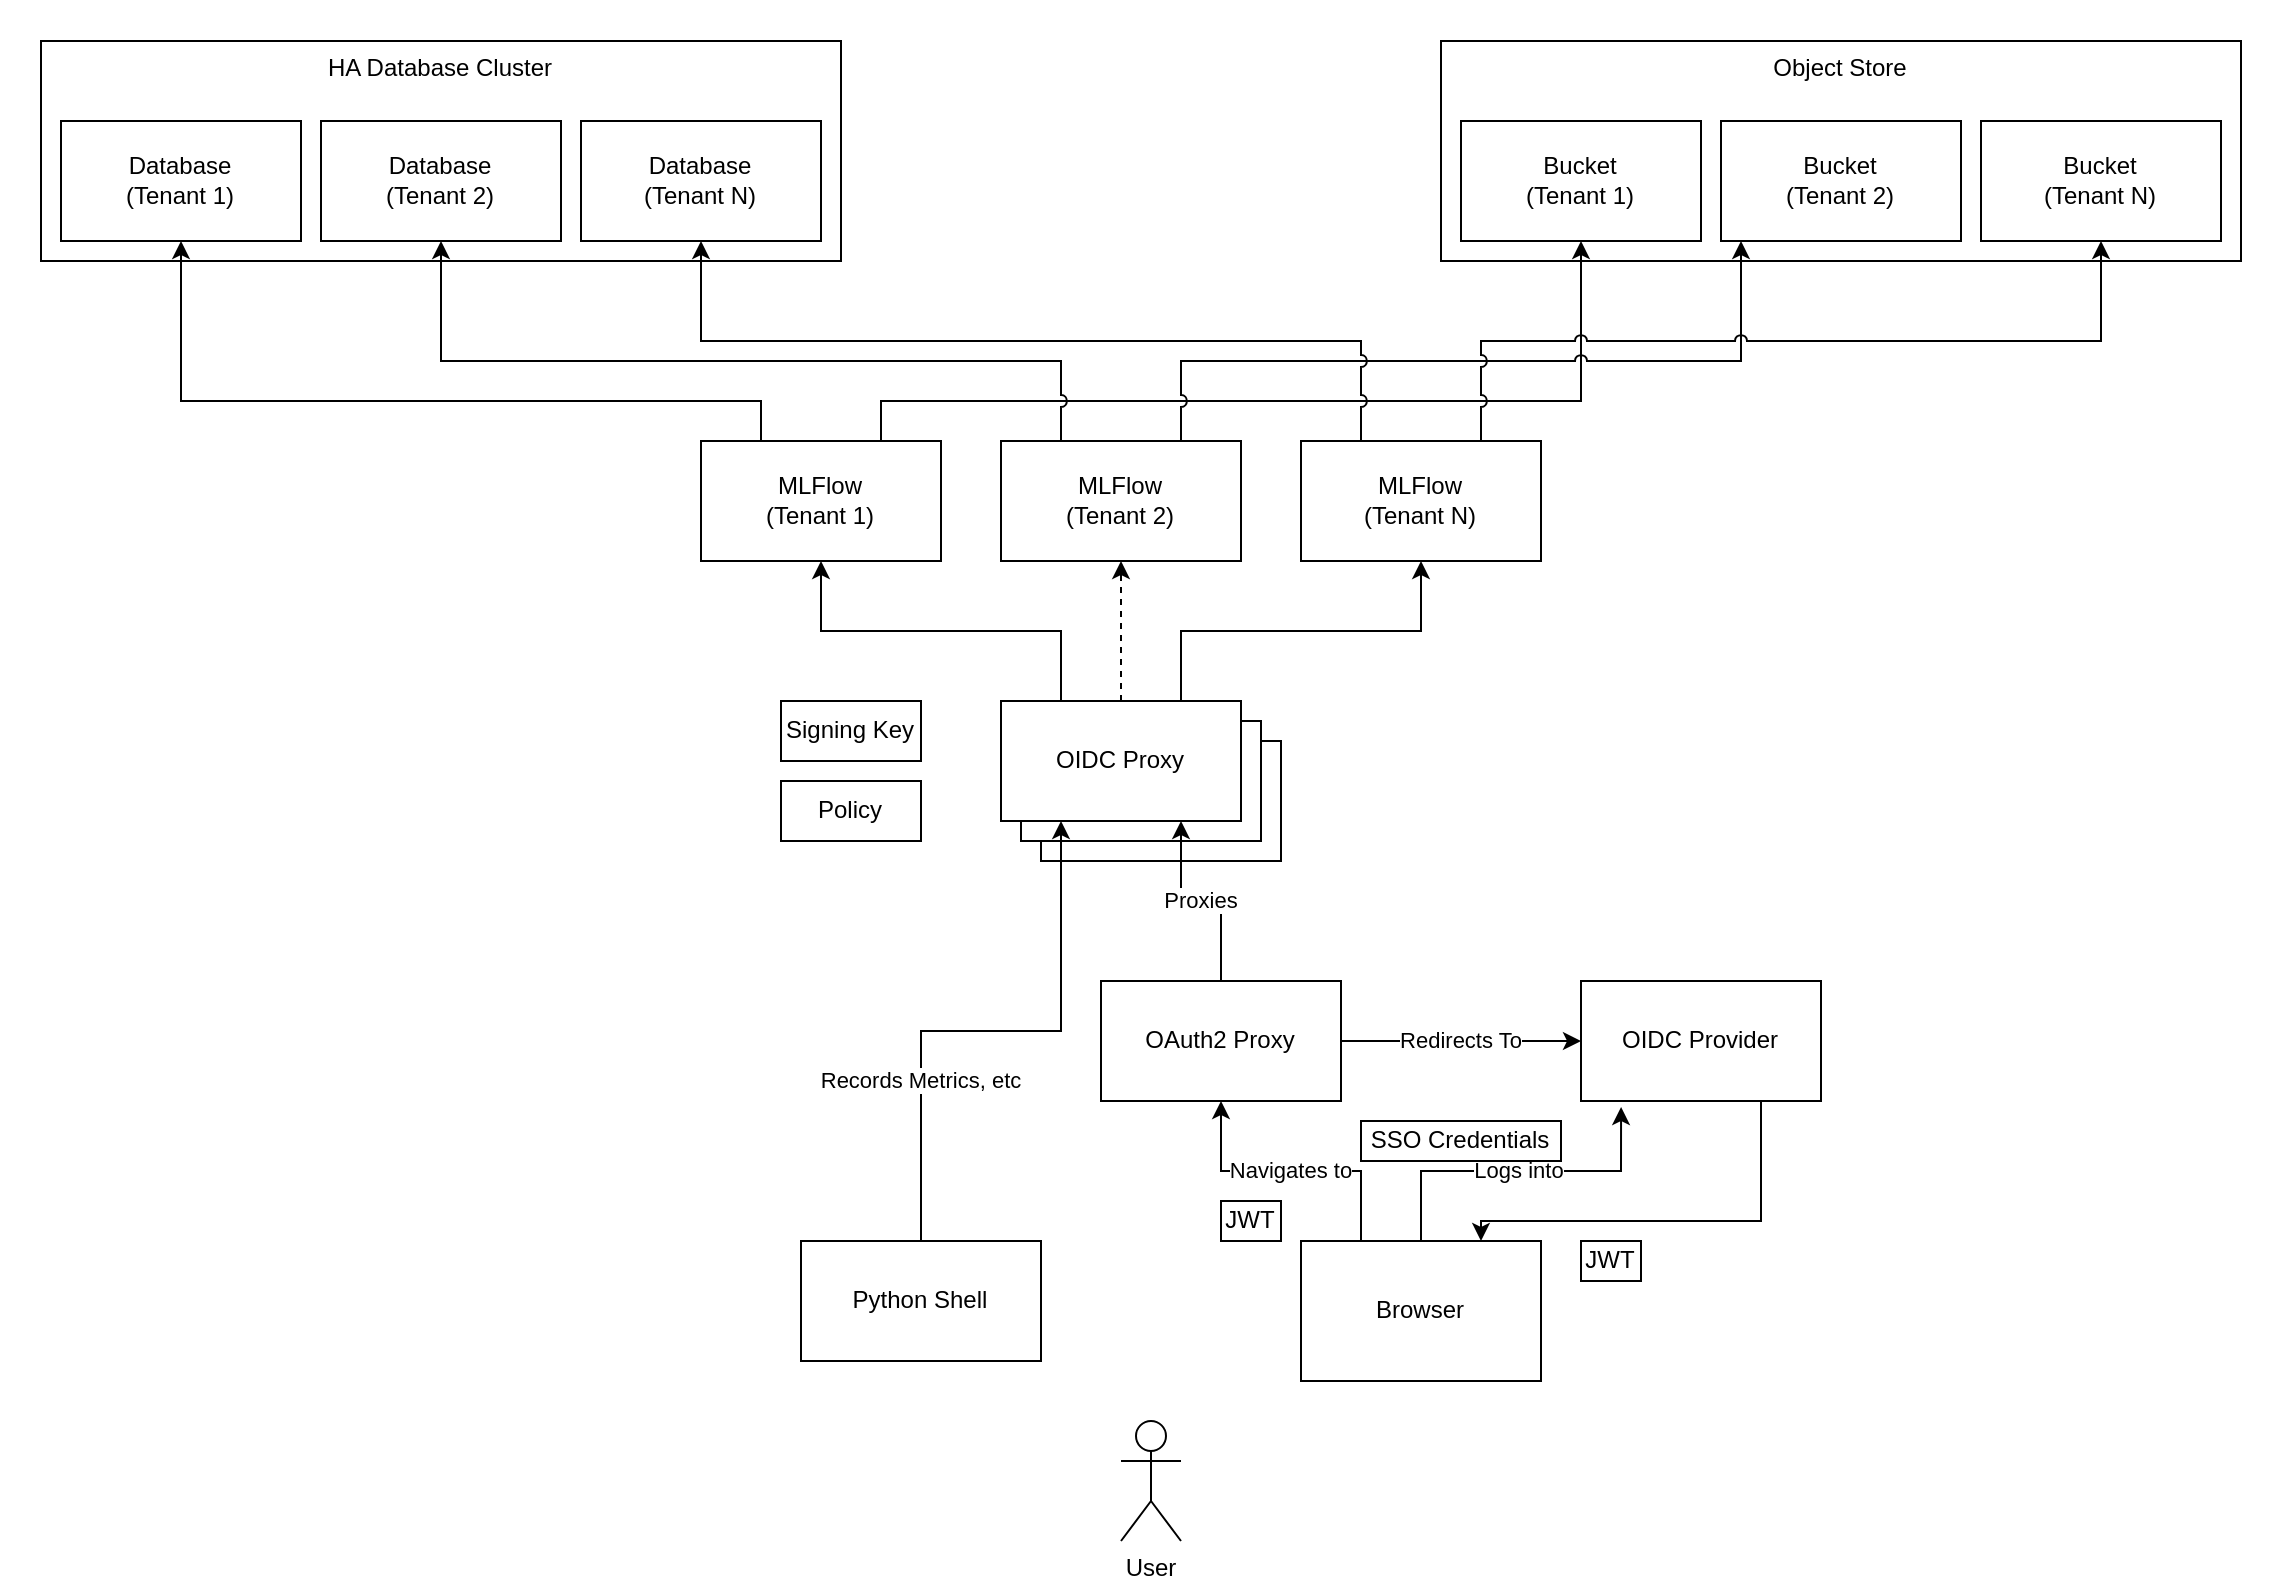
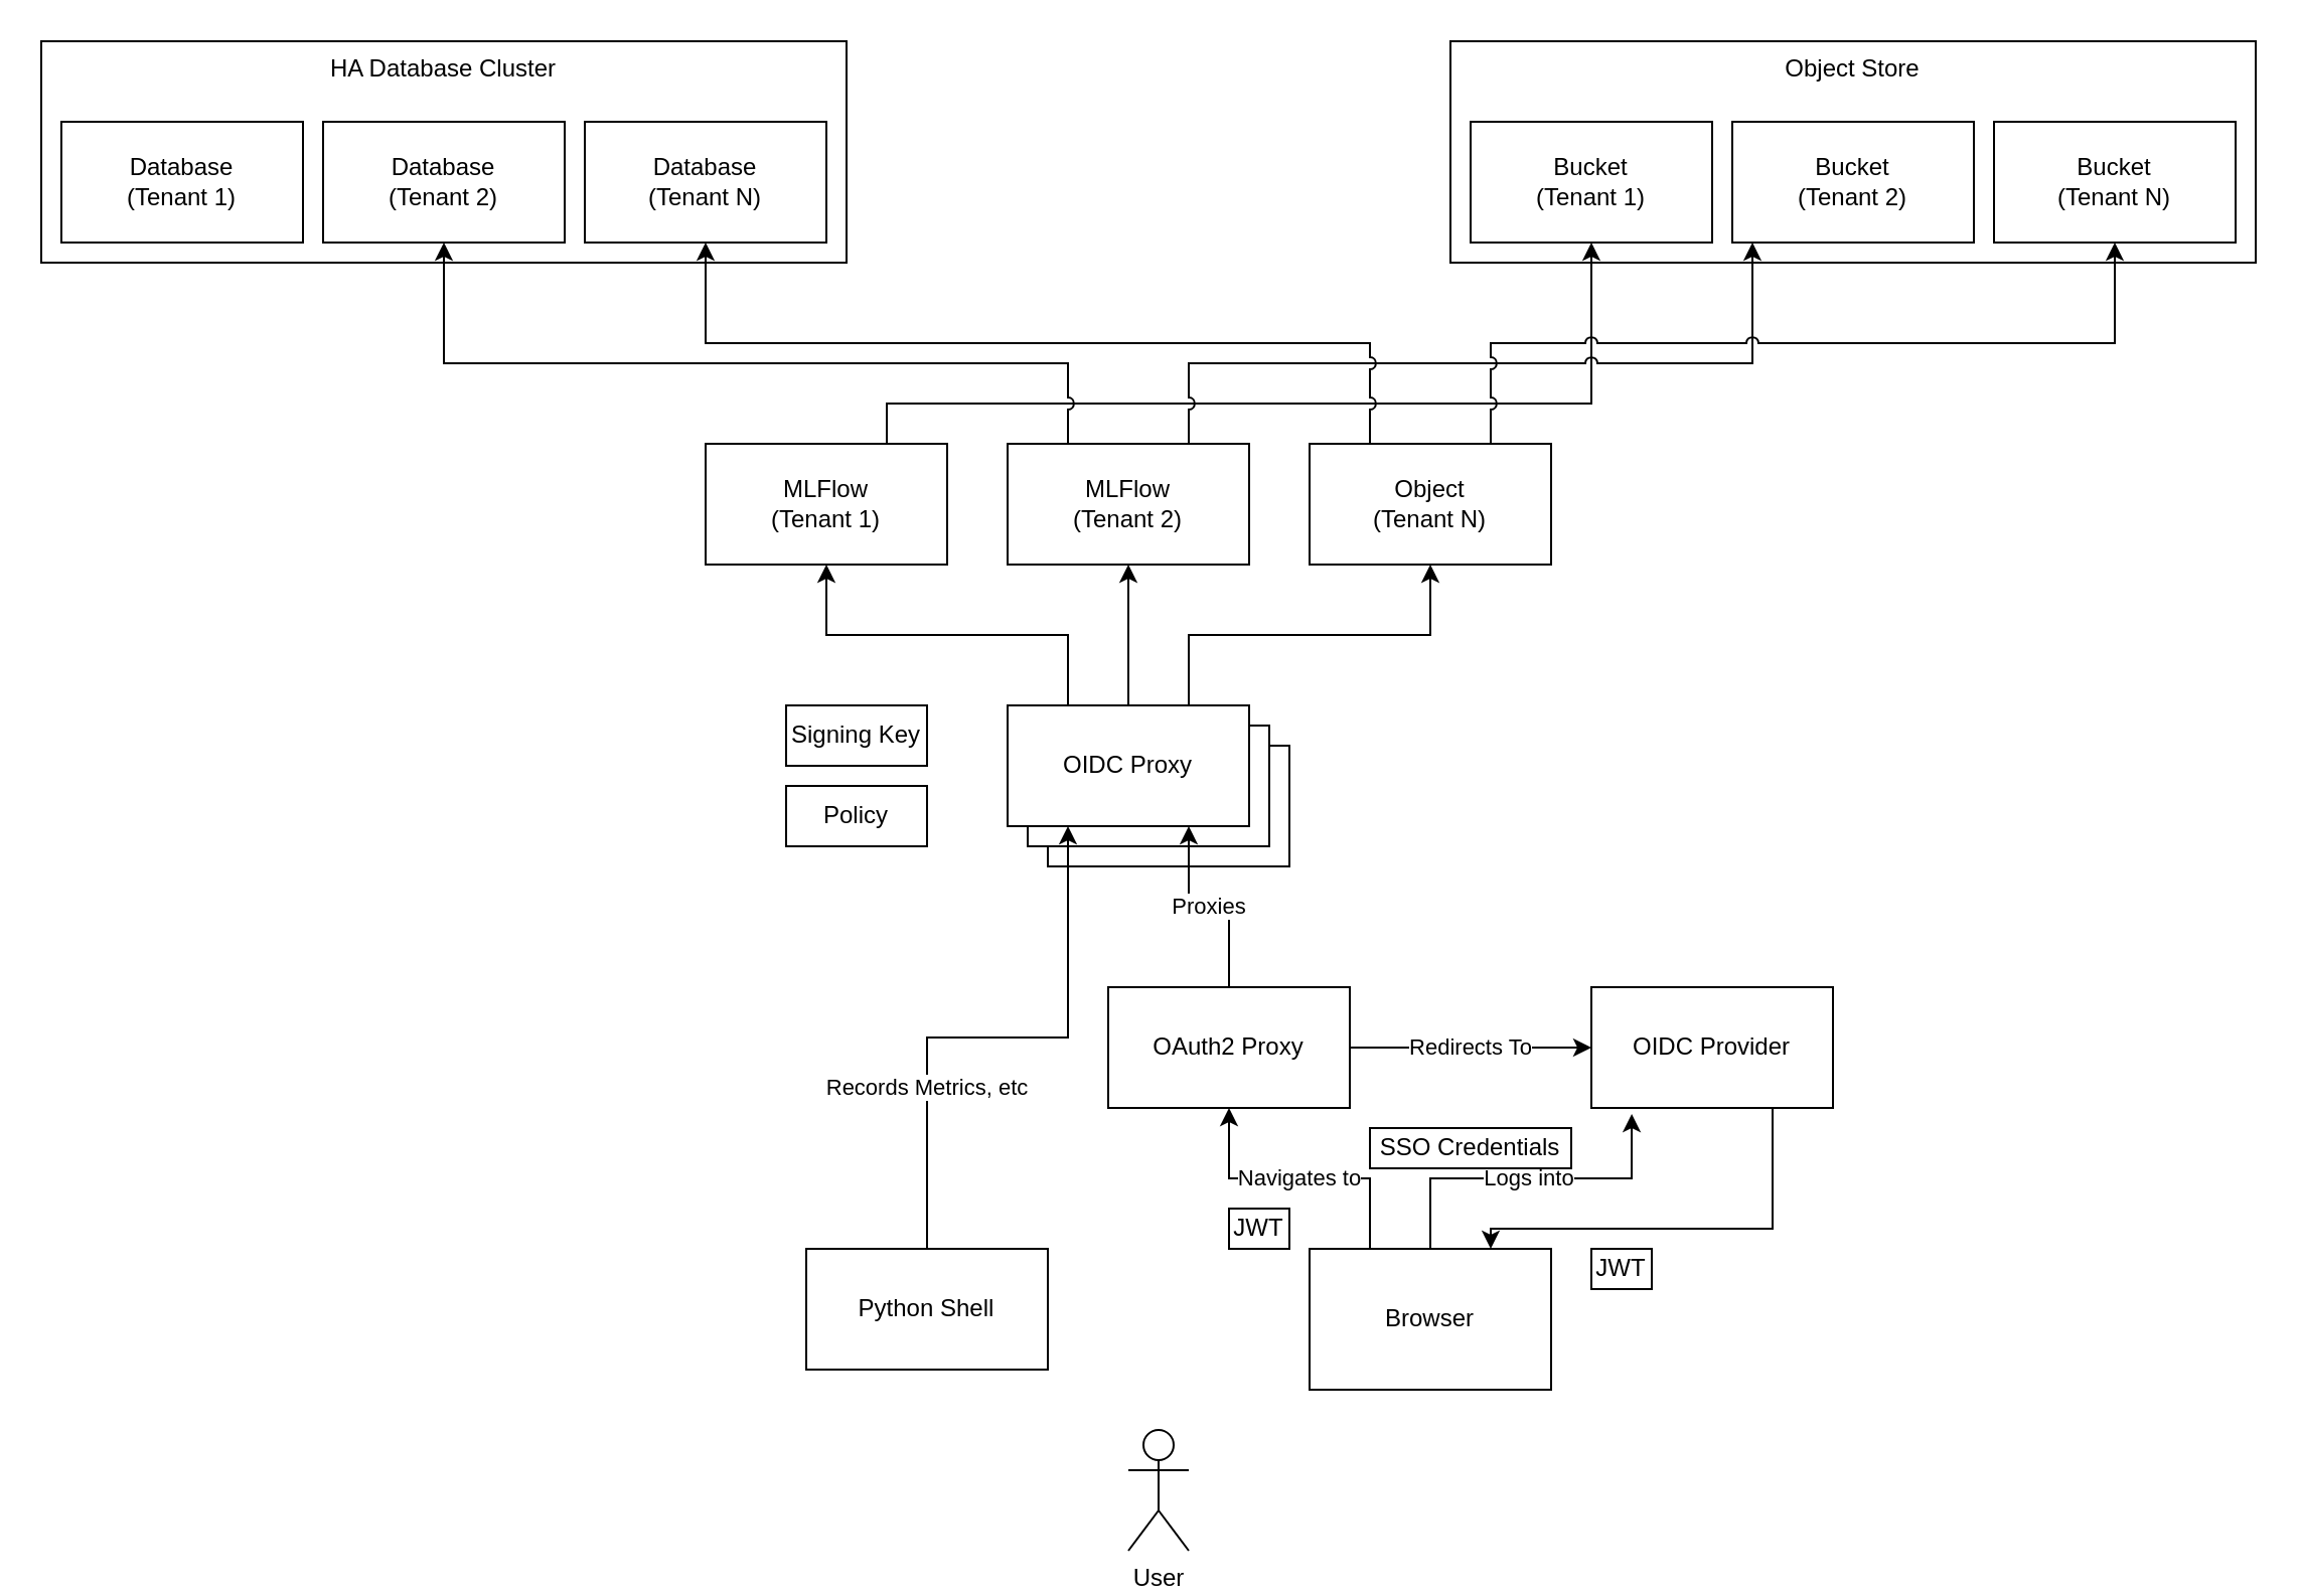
  <mxCell id="0" />
  <mxCell id="1" parent="0" />
  <mxCell id="2" value="Object Store" style="rounded=0;whiteSpace=wrap;html=1;verticalAlign=top;" vertex="1" parent="1"><mxGeometry x="720" y="20" width="400" height="110" as="geometry" /></mxCell>
  <mxCell id="3" value="HA Database Cluster" style="rounded=0;whiteSpace=wrap;html=1;verticalAlign=top;" vertex="1" parent="1"><mxGeometry x="20" y="20" width="400" height="110" as="geometry" /></mxCell>
  <mxCell id="4" value="" style="rounded=0;whiteSpace=wrap;html=1;fontStyle=1" vertex="1" parent="1"><mxGeometry x="520" y="370" width="120" height="60" as="geometry" /></mxCell>
  <mxCell id="5" value="" style="rounded=0;whiteSpace=wrap;html=1;" vertex="1" parent="1"><mxGeometry x="510" y="360" width="120" height="60" as="geometry" /></mxCell>
  <mxCell id="6" style="edgeStyle=orthogonalEdgeStyle;rounded=0;orthogonalLoop=1;jettySize=auto;html=1;exitX=0.25;exitY=0;exitDx=0;exitDy=0;" edge="1" parent="1" source="9" target="14"><mxGeometry relative="1" as="geometry" /></mxCell>
- <mxCell id="7" style="edgeStyle=orthogonalEdgeStyle;rounded=0;orthogonalLoop=1;jettySize=auto;html=1;exitX=0.5;exitY=0;exitDx=0;exitDy=0;entryX=0.5;entryY=1;entryDx=0;entryDy=0;dashed=1;" edge="1" parent="1" source="9" target="17"><mxGeometry relative="1" as="geometry" /></mxCell>
+ <mxCell id="7" style="edgeStyle=orthogonalEdgeStyle;rounded=0;orthogonalLoop=1;jettySize=auto;html=1;exitX=0.5;exitY=0;exitDx=0;exitDy=0;entryX=0.5;entryY=1;entryDx=0;entryDy=0;" edge="1" parent="1" source="9" target="17"><mxGeometry relative="1" as="geometry" /></mxCell>
  <mxCell id="8" style="edgeStyle=orthogonalEdgeStyle;rounded=0;orthogonalLoop=1;jettySize=auto;html=1;exitX=0.75;exitY=0;exitDx=0;exitDy=0;entryX=0.5;entryY=1;entryDx=0;entryDy=0;" edge="1" parent="1" source="9" target="20"><mxGeometry relative="1" as="geometry" /></mxCell>
  <mxCell id="9" value="OIDC Proxy" style="rounded=0;whiteSpace=wrap;html=1;" vertex="1" parent="1"><mxGeometry x="500" y="350" width="120" height="60" as="geometry" /></mxCell>
  <mxCell id="10" style="edgeStyle=orthogonalEdgeStyle;rounded=0;orthogonalLoop=1;jettySize=auto;html=1;exitX=0.75;exitY=1;exitDx=0;exitDy=0;entryX=0.75;entryY=0;entryDx=0;entryDy=0;" edge="1" parent="1" source="11" target="30"><mxGeometry relative="1" as="geometry"><Array as="points"><mxPoint x="880" y="610" /><mxPoint x="740" y="610" /></Array></mxGeometry></mxCell>
  <mxCell id="11" value="OIDC Provider" style="rounded=0;whiteSpace=wrap;html=1;" vertex="1" parent="1"><mxGeometry x="790" y="490" width="120" height="60" as="geometry" /></mxCell>
- <mxCell id="12" style="edgeStyle=orthogonalEdgeStyle;rounded=0;orthogonalLoop=1;jettySize=auto;html=1;exitX=0.25;exitY=0;exitDx=0;exitDy=0;jumpStyle=arc;entryX=0.5;entryY=1;entryDx=0;entryDy=0;" edge="1" parent="1" source="14" target="21"><mxGeometry relative="1" as="geometry"><Array as="points"><mxPoint x="380" y="200" /><mxPoint x="90" y="200" /></Array></mxGeometry></mxCell>
  <mxCell id="13" style="edgeStyle=orthogonalEdgeStyle;rounded=0;orthogonalLoop=1;jettySize=auto;html=1;exitX=0.75;exitY=0;exitDx=0;exitDy=0;jumpStyle=arc;entryX=0.5;entryY=1;entryDx=0;entryDy=0;" edge="1" parent="1" source="14" target="24"><mxGeometry relative="1" as="geometry"><mxPoint x="790" y="110" as="targetPoint" /><Array as="points"><mxPoint x="440" y="200" /><mxPoint x="790" y="200" /></Array></mxGeometry></mxCell>
  <mxCell id="14" value="MLFlow&lt;br&gt;(Tenant 1)" style="rounded=0;whiteSpace=wrap;html=1;" vertex="1" parent="1"><mxGeometry x="350" y="220" width="120" height="60" as="geometry" /></mxCell>
  <mxCell id="15" style="edgeStyle=orthogonalEdgeStyle;rounded=0;orthogonalLoop=1;jettySize=auto;html=1;exitX=0.25;exitY=0;exitDx=0;exitDy=0;jumpStyle=arc;entryX=0.5;entryY=1;entryDx=0;entryDy=0;" edge="1" parent="1" source="17" target="22"><mxGeometry relative="1" as="geometry"><Array as="points"><mxPoint x="530" y="180" /><mxPoint x="220" y="180" /></Array></mxGeometry></mxCell>
  <mxCell id="16" style="edgeStyle=orthogonalEdgeStyle;rounded=0;orthogonalLoop=1;jettySize=auto;html=1;exitX=0.75;exitY=0;exitDx=0;exitDy=0;jumpStyle=arc;" edge="1" parent="1" source="17" target="25"><mxGeometry relative="1" as="geometry"><Array as="points"><mxPoint x="590" y="180" /><mxPoint x="870" y="180" /></Array></mxGeometry></mxCell>
  <mxCell id="17" value="MLFlow&lt;br&gt;(Tenant 2)" style="rounded=0;whiteSpace=wrap;html=1;" vertex="1" parent="1"><mxGeometry x="500" y="220" width="120" height="60" as="geometry" /></mxCell>
  <mxCell id="18" style="edgeStyle=orthogonalEdgeStyle;rounded=0;orthogonalLoop=1;jettySize=auto;html=1;exitX=0.25;exitY=0;exitDx=0;exitDy=0;jumpStyle=arc;" edge="1" parent="1" source="20" target="23"><mxGeometry relative="1" as="geometry" /></mxCell>
  <mxCell id="19" style="edgeStyle=orthogonalEdgeStyle;rounded=0;orthogonalLoop=1;jettySize=auto;html=1;exitX=0.75;exitY=0;exitDx=0;exitDy=0;entryX=0.5;entryY=1;entryDx=0;entryDy=0;jumpStyle=arc;" edge="1" parent="1" source="20" target="26"><mxGeometry relative="1" as="geometry" /></mxCell>
- <mxCell id="20" value="MLFlow&lt;br&gt;(Tenant N)" style="rounded=0;whiteSpace=wrap;html=1;" vertex="1" parent="1"><mxGeometry x="650" y="220" width="120" height="60" as="geometry" /></mxCell>
+ <mxCell id="20" value="Object&lt;br&gt;(Tenant N)" style="rounded=0;whiteSpace=wrap;html=1;" vertex="1" parent="1"><mxGeometry x="650" y="220" width="120" height="60" as="geometry" /></mxCell>
  <mxCell id="21" value="Database&lt;br&gt;(Tenant 1)" style="rounded=0;whiteSpace=wrap;html=1;" vertex="1" parent="1"><mxGeometry x="30" y="60" width="120" height="60" as="geometry" /></mxCell>
  <mxCell id="22" value="Database&lt;br&gt;(Tenant 2)" style="rounded=0;whiteSpace=wrap;html=1;" vertex="1" parent="1"><mxGeometry x="160" y="60" width="120" height="60" as="geometry" /></mxCell>
  <mxCell id="23" value="Database&lt;br&gt;(Tenant N)" style="rounded=0;whiteSpace=wrap;html=1;" vertex="1" parent="1"><mxGeometry x="290" y="60" width="120" height="60" as="geometry" /></mxCell>
  <mxCell id="24" value="Bucket&lt;br&gt;(Tenant 1)" style="rounded=0;whiteSpace=wrap;html=1;" vertex="1" parent="1"><mxGeometry x="730" y="60" width="120" height="60" as="geometry" /></mxCell>
  <mxCell id="25" value="Bucket&lt;br&gt;(Tenant 2)" style="rounded=0;whiteSpace=wrap;html=1;" vertex="1" parent="1"><mxGeometry x="860" y="60" width="120" height="60" as="geometry" /></mxCell>
  <mxCell id="26" value="Bucket&lt;br&gt;(Tenant N)" style="rounded=0;whiteSpace=wrap;html=1;" vertex="1" parent="1"><mxGeometry x="990" y="60" width="120" height="60" as="geometry" /></mxCell>
  <mxCell id="27" value="User" style="shape=umlActor;verticalLabelPosition=bottom;verticalAlign=top;html=1;outlineConnect=0;" vertex="1" parent="1"><mxGeometry x="560" y="710" width="30" height="60" as="geometry" /></mxCell>
  <mxCell id="28" value="Navigates to" style="edgeStyle=orthogonalEdgeStyle;rounded=0;orthogonalLoop=1;jettySize=auto;html=1;exitX=0.25;exitY=0;exitDx=0;exitDy=0;entryX=0.5;entryY=1;entryDx=0;entryDy=0;" edge="1" parent="1" source="30" target="37"><mxGeometry relative="1" as="geometry" /></mxCell>
  <mxCell id="29" value="Logs into" style="edgeStyle=orthogonalEdgeStyle;rounded=0;orthogonalLoop=1;jettySize=auto;html=1;exitX=0.5;exitY=0;exitDx=0;exitDy=0;entryX=0.167;entryY=1.05;entryDx=0;entryDy=0;entryPerimeter=0;" edge="1" parent="1" source="30" target="11"><mxGeometry relative="1" as="geometry" /></mxCell>
  <mxCell id="30" value="Browser" style="rounded=0;whiteSpace=wrap;html=1;" vertex="1" parent="1"><mxGeometry x="650" y="620" width="120" height="70" as="geometry" /></mxCell>
  <mxCell id="31" value="Records Metrics, etc" style="edgeStyle=orthogonalEdgeStyle;rounded=0;orthogonalLoop=1;jettySize=auto;html=1;exitX=0.5;exitY=0;exitDx=0;exitDy=0;entryX=0.25;entryY=1;entryDx=0;entryDy=0;" edge="1" parent="1" source="32" target="9"><mxGeometry x="-0.429" relative="1" as="geometry"><mxPoint as="offset" /></mxGeometry></mxCell>
  <mxCell id="32" value="Python Shell" style="rounded=0;whiteSpace=wrap;html=1;" vertex="1" parent="1"><mxGeometry x="400" y="620" width="120" height="60" as="geometry" /></mxCell>
  <mxCell id="33" value="Signing Key" style="rounded=0;whiteSpace=wrap;html=1;" vertex="1" parent="1"><mxGeometry x="390" y="350" width="70" height="30" as="geometry" /></mxCell>
  <mxCell id="34" value="Policy" style="rounded=0;whiteSpace=wrap;html=1;" vertex="1" parent="1"><mxGeometry x="390" y="390" width="70" height="30" as="geometry" /></mxCell>
  <mxCell id="35" value="Redirects To" style="edgeStyle=orthogonalEdgeStyle;rounded=0;orthogonalLoop=1;jettySize=auto;html=1;exitX=1;exitY=0.5;exitDx=0;exitDy=0;" edge="1" parent="1" source="37" target="11"><mxGeometry relative="1" as="geometry" /></mxCell>
  <mxCell id="36" value="Proxies" style="edgeStyle=orthogonalEdgeStyle;rounded=0;orthogonalLoop=1;jettySize=auto;html=1;exitX=0.5;exitY=0;exitDx=0;exitDy=0;entryX=0.75;entryY=1;entryDx=0;entryDy=0;" edge="1" parent="1" source="37" target="9"><mxGeometry relative="1" as="geometry" /></mxCell>
  <mxCell id="37" value="OAuth2 Proxy" style="rounded=0;whiteSpace=wrap;html=1;" vertex="1" parent="1"><mxGeometry x="550" y="490" width="120" height="60" as="geometry" /></mxCell>
  <mxCell id="38" value="SSO Credentials" style="rounded=0;whiteSpace=wrap;html=1;" vertex="1" parent="1"><mxGeometry x="680" y="560" width="100" height="20" as="geometry" /></mxCell>
  <mxCell id="39" value="JWT" style="rounded=0;whiteSpace=wrap;html=1;" vertex="1" parent="1"><mxGeometry x="790" y="620" width="30" height="20" as="geometry" /></mxCell>
  <mxCell id="40" value="JWT" style="rounded=0;whiteSpace=wrap;html=1;" vertex="1" parent="1"><mxGeometry x="610" y="600" width="30" height="20" as="geometry" /></mxCell>
